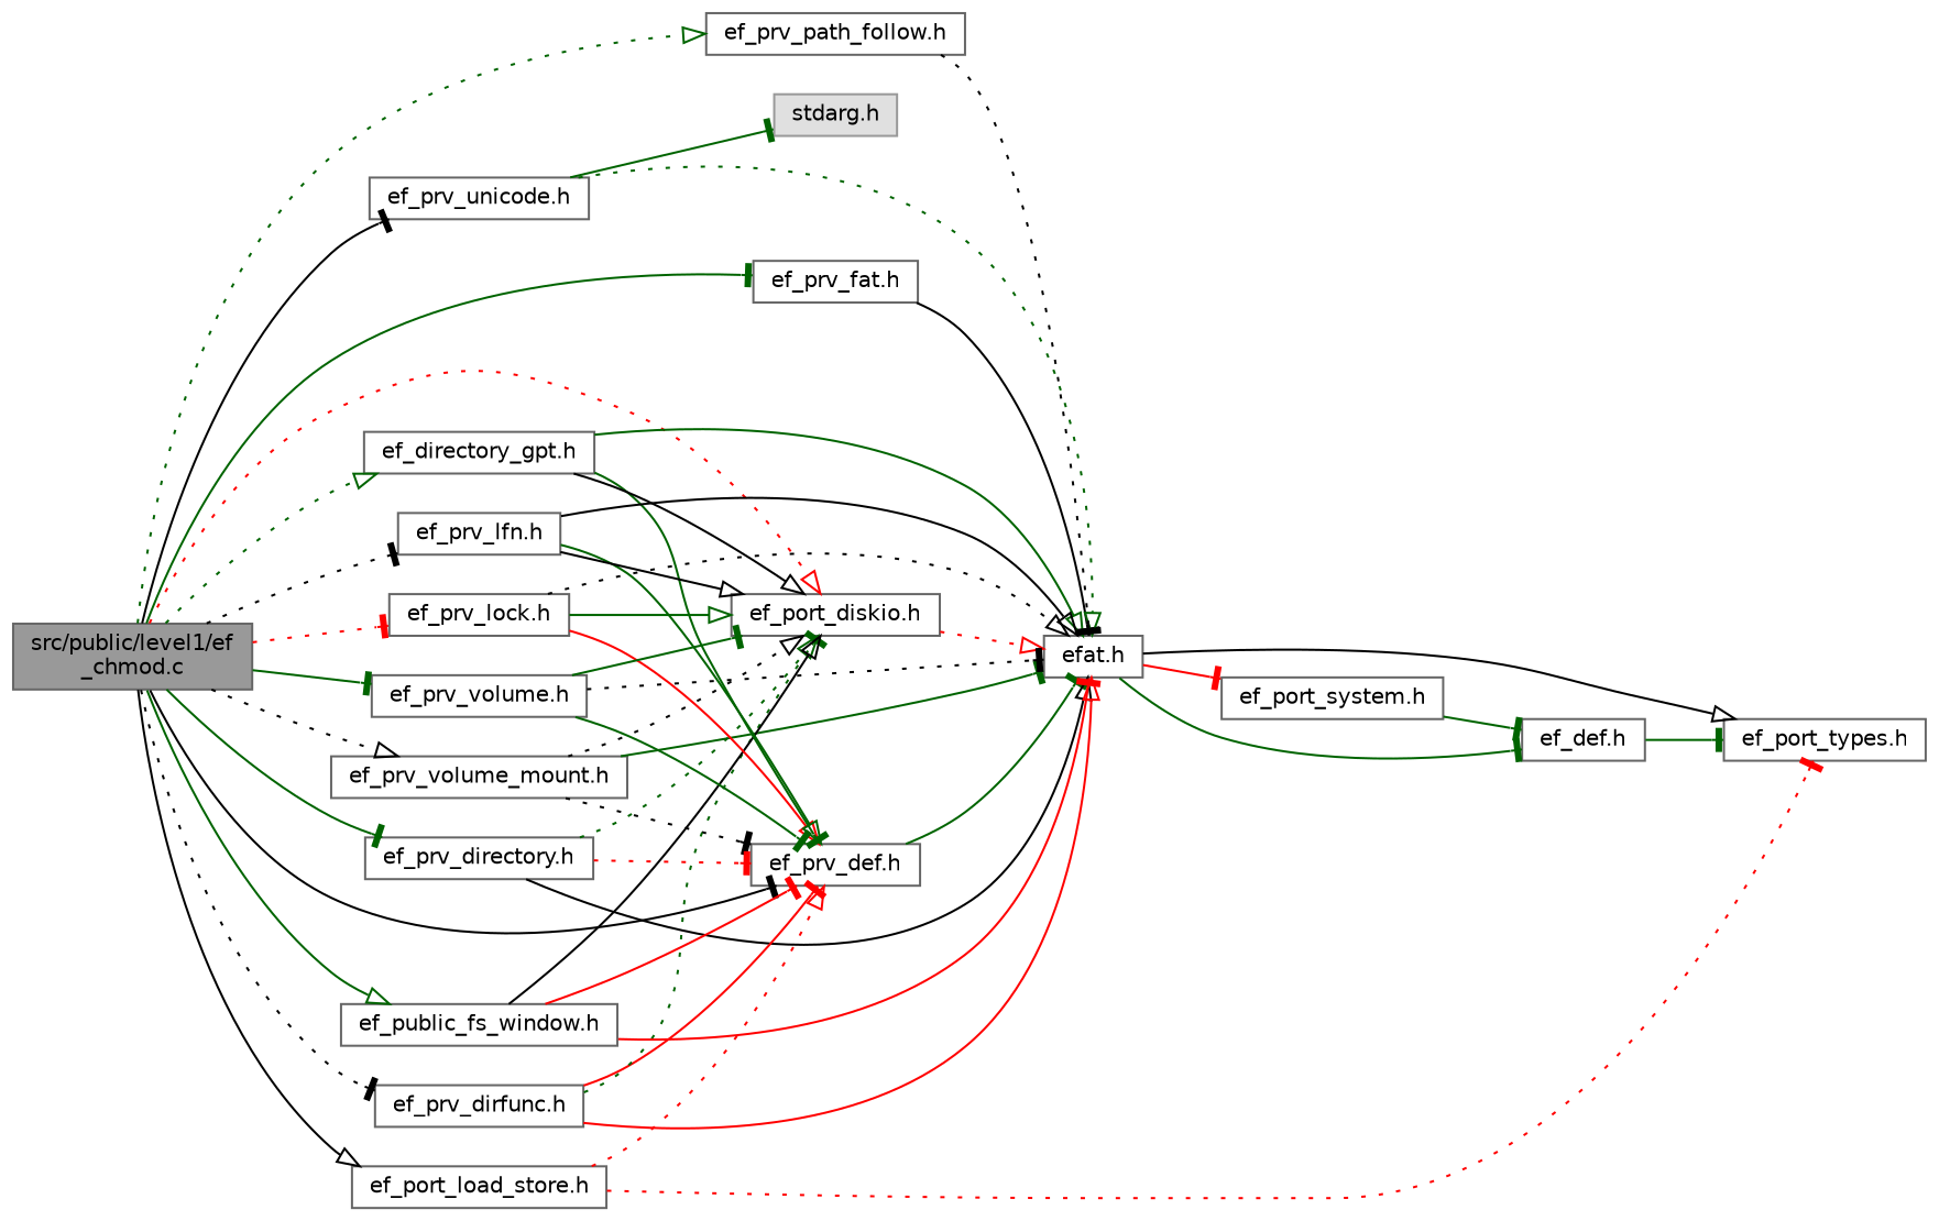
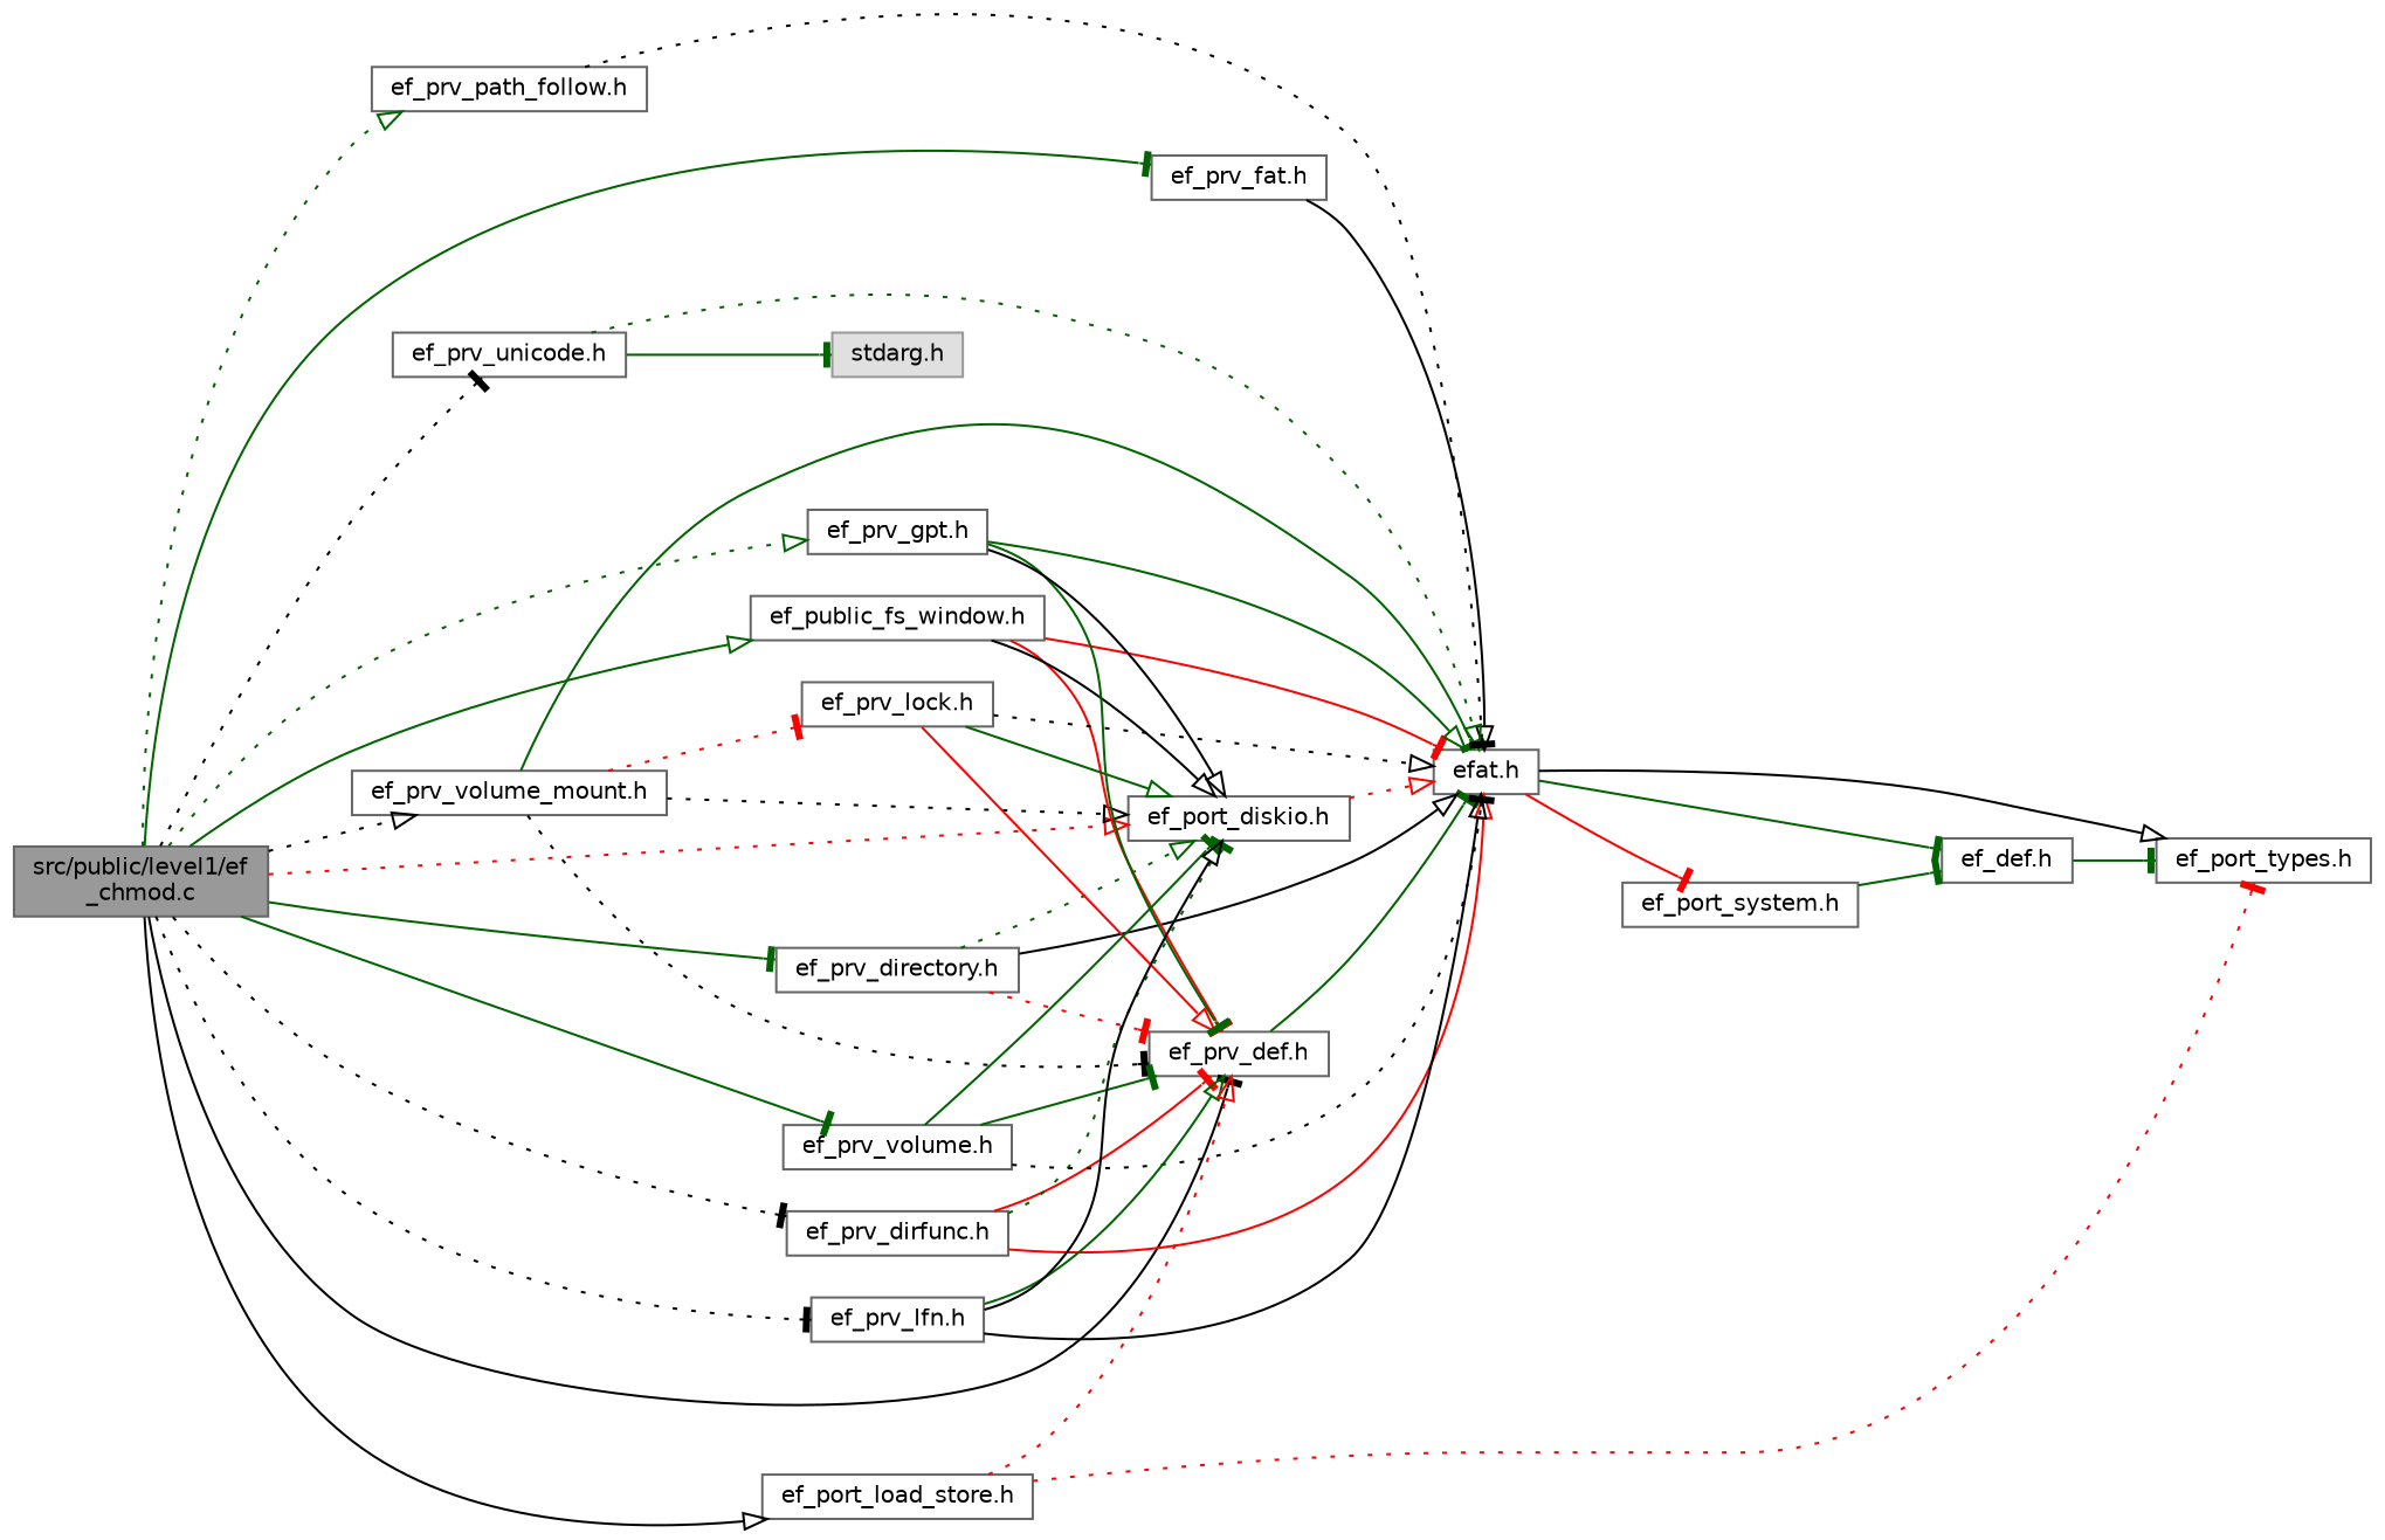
  digraph {
    rankdir=LR
    node [color=grey40 fillcolor=white fontname=Helvetica fontsize=10 shape=box style=filled]
    edge [arrowhead=tee color=darkgreen fontname=Helvetica fontsize=10 labelfontname=Helvetica labelfontsize=10 style=solid]
    n1 [color=gray40 fillcolor=grey60 fontcolor=black height=0.2 label="src/public/level1/ef\l_chmod.c" width=0.4]
    n2 [height=0.2 label="ef_prv_def.h" width=0.4]
    n3 [height=0.2 label="ef_prv_fat.h" width=0.4]
    n4 [height=0.2 label="ef_prv_volume_mount.h" width=0.4]
    n5 [height=0.2 label="ef_port_diskio.h" width=0.4]
    n6 [height=0.2 label="ef_prv_directory.h" width=0.4]
    n7 [height=0.2 label="ef_prv_dirfunc.h" width=0.4]
    n8 [height=0.2 label="ef_public_fs_window.h" width=0.4]
    n9 [height=0.2 label="ef_prv_lock.h" width=0.4]
    n10 [height=0.2 label="ef_prv_volume.h" width=0.4]
-   n11 [height=0.2 label="ef_directory_gpt.h" width=0.4]
+   n11 [height=0.2 label="ef_prv_gpt.h" width=0.4]
    n12 [height=0.2 label="ef_prv_lfn.h" width=0.4]
    n13 [height=0.2 label="ef_prv_unicode.h" width=0.4]
    n14 [height=0.2 label="ef_prv_path_follow.h" width=0.4]
    n15 [height=0.2 label="ef_port_load_store.h" width=0.4]
    n16 [height=0.2 label="efat.h" width=0.4]
    n17 [height=0.2 label="ef_def.h" width=0.4]
    n18 [height=0.2 label="ef_port_types.h" width=0.4]
    n19 [height=0.2 label="ef_port_system.h" width=0.4]
    n20 [color=grey60 fillcolor="#E0E0E0" height=0.2 label="stdarg.h" width=0.4]
    n1 -> n2 [color=black]
    n1 -> n3
    n1 -> n4 [arrowhead=onormal color=black style=dotted]
    n1 -> n5 [arrowhead=onormal color=red style=dotted]
    n1 -> n6
    n1 -> n7 [color=black style=dotted]
    n1 -> n8 [arrowhead=onormal]
-   n1 -> n9 [color=red style=dotted]
+   n4 -> n9 [color=red style=dotted]
    n1 -> n10
    n1 -> n11 [arrowhead=onormal style=dotted]
    n1 -> n12 [color=black style=dotted]
-   n1 -> n13 [color=black]
+   n1 -> n13 [color=black style=dotted]
    n1 -> n14 [arrowhead=onormal style=dotted]
    n1 -> n15 [arrowhead=onormal color=black]
    n2 -> n16
-   n3 -> n16 [color=black]
+   n3 -> n16 [arrowhead=onormal color=black]
    n4 -> n2 [color=black style=dotted]
    n4 -> n5 [arrowhead=onormal color=black style=dotted]
    n4 -> n16
    n5 -> n16 [arrowhead=onormal color=red style=dotted]
    n6 -> n2 [color=red style=dotted]
    n6 -> n5 [arrowhead=onormal style=dotted]
    n6 -> n16 [arrowhead=onormal color=black]
    n7 -> n2 [color=red]
    n7 -> n5 [style=dotted]
    n7 -> n16 [arrowhead=onormal color=red]
    n8 -> n2 [color=red]
    n8 -> n5 [arrowhead=onormal color=black]
    n8 -> n16 [color=red]
    n9 -> n2 [arrowhead=onormal color=red]
    n9 -> n5 [arrowhead=onormal]
    n9 -> n16 [arrowhead=onormal color=black style=dotted]
    n10 -> n2
    n10 -> n5
    n10 -> n16 [color=black style=dotted]
    n11 -> n2
    n11 -> n5 [arrowhead=onormal color=black]
    n11 -> n16 [arrowhead=onormal]
    n12 -> n2 [arrowhead=onormal]
    n12 -> n5 [arrowhead=onormal color=black]
    n12 -> n16 [arrowhead=onormal color=black]
    n13 -> n16 [arrowhead=onormal style=dotted]
    n13 -> n20
    n14 -> n16 [color=black style=dotted]
    n15 -> n2 [arrowhead=onormal color=red style=dotted]
    n15 -> n18 [color=red style=dotted]
    n16 -> n17
    n16 -> n18 [arrowhead=onormal color=black]
    n16 -> n19 [color=red]
    n17 -> n18
    n19 -> n17
  }
